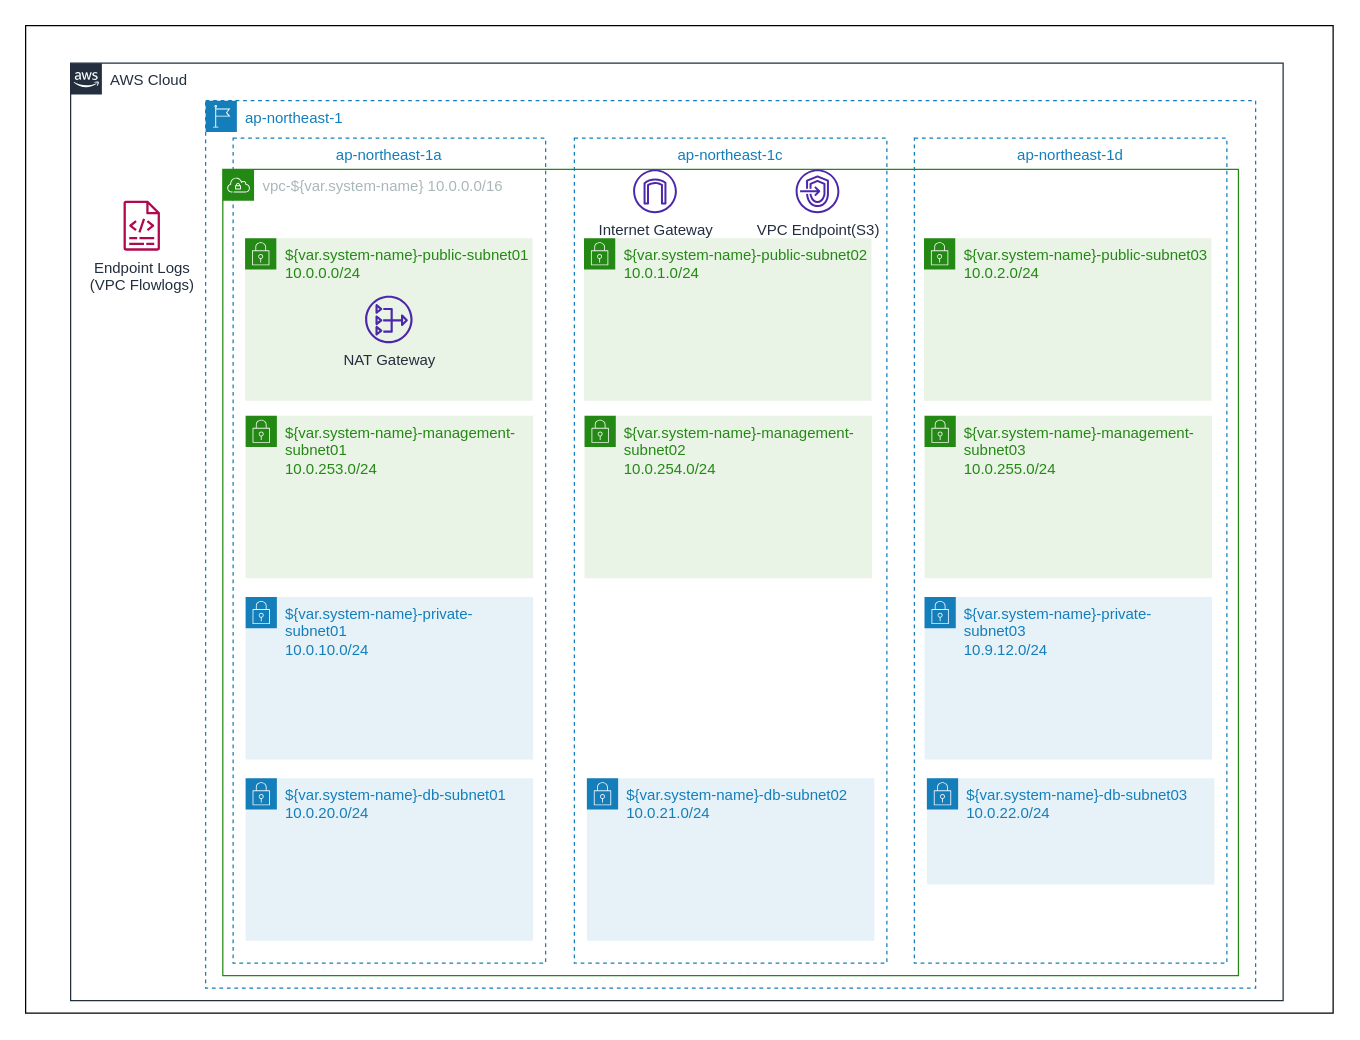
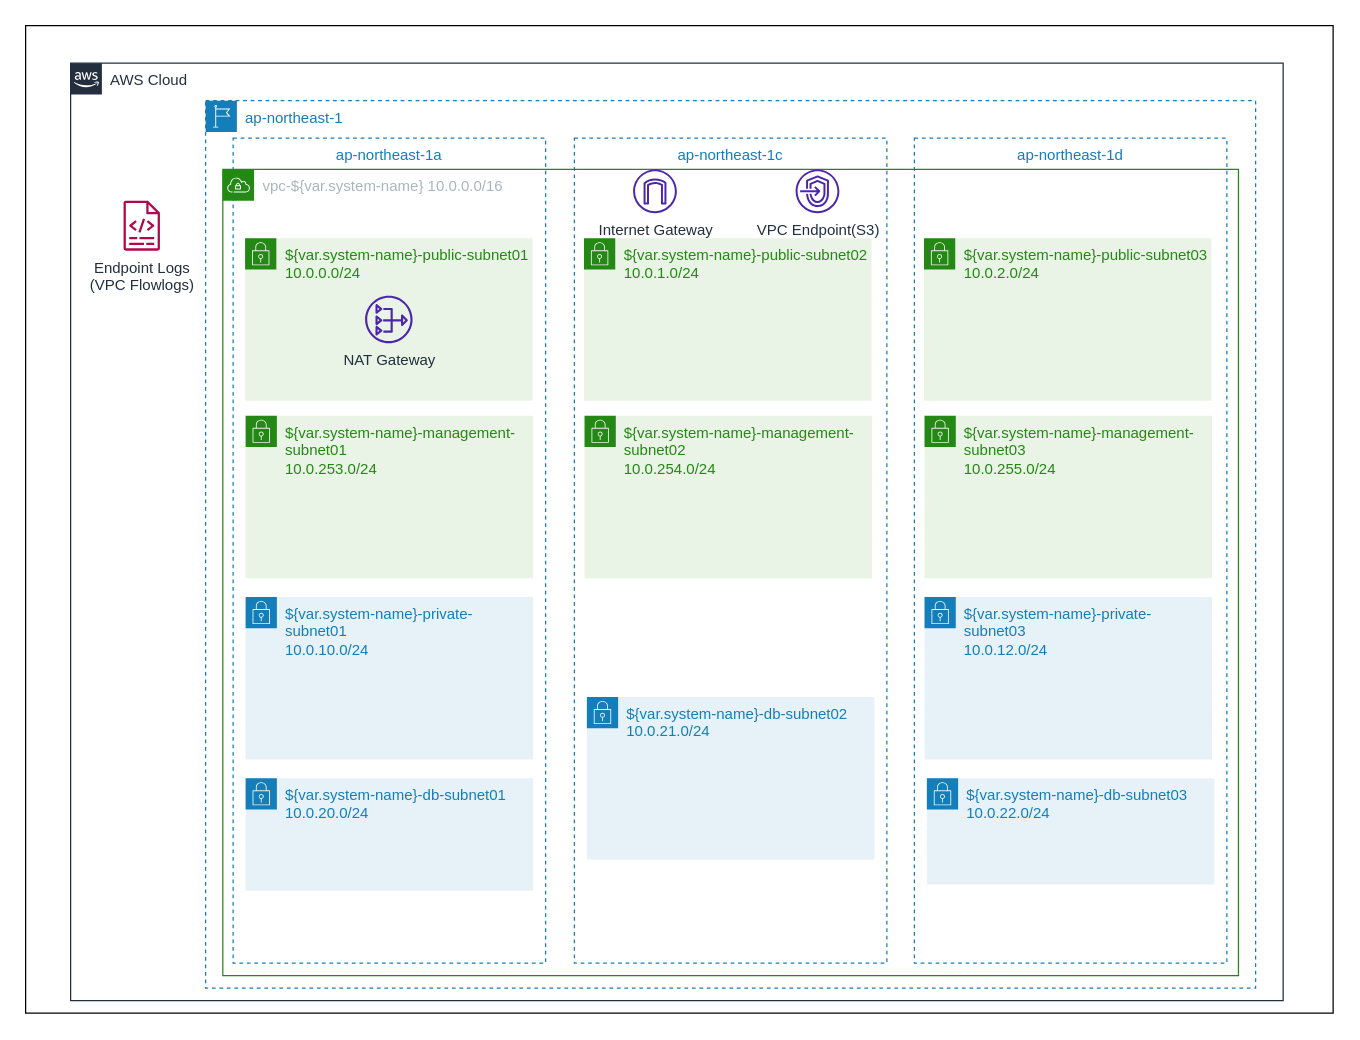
  <mxCell id="0" />
  <mxCell id="1" parent="0" />
  <mxCell id="2" value="" style="rounded=0;whiteSpace=wrap;html=1;" parent="1" vertex="1"><mxGeometry x="20" y="20" width="1046" height="790" as="geometry" /></mxCell>
  <mxCell id="3" value="AWS Cloud" style="points=[[0,0],[0.25,0],[0.5,0],[0.75,0],[1,0],[1,0.25],[1,0.5],[1,0.75],[1,1],[0.75,1],[0.5,1],[0.25,1],[0,1],[0,0.75],[0,0.5],[0,0.25]];outlineConnect=0;gradientColor=none;html=1;whiteSpace=wrap;fontSize=12;fontStyle=0;container=1;pointerEvents=0;collapsible=0;recursiveResize=0;shape=mxgraph.aws4.group;grIcon=mxgraph.aws4.group_aws_cloud_alt;strokeColor=#232F3E;fillColor=none;verticalAlign=top;align=left;spacingLeft=30;fontColor=#232F3E;dashed=0;" parent="1" vertex="1"><mxGeometry x="56" y="50" width="970" height="750" as="geometry" /></mxCell>
  <mxCell id="4" value="ap-northeast-1" style="points=[[0,0],[0.25,0],[0.5,0],[0.75,0],[1,0],[1,0.25],[1,0.5],[1,0.75],[1,1],[0.75,1],[0.5,1],[0.25,1],[0,1],[0,0.75],[0,0.5],[0,0.25]];outlineConnect=0;gradientColor=none;html=1;whiteSpace=wrap;fontSize=12;fontStyle=0;container=1;pointerEvents=0;collapsible=0;recursiveResize=0;shape=mxgraph.aws4.group;grIcon=mxgraph.aws4.group_region;strokeColor=#147EBA;fillColor=none;verticalAlign=top;align=left;spacingLeft=30;fontColor=#147EBA;dashed=1;" parent="3" vertex="1"><mxGeometry x="108" y="30" width="840" height="710" as="geometry" /></mxCell>
  <mxCell id="5" value="ap-northeast-1a" style="fillColor=none;strokeColor=#147EBA;dashed=1;verticalAlign=top;fontStyle=0;fontColor=#147EBA;" parent="4" vertex="1"><mxGeometry x="22" y="30" width="250" height="660" as="geometry" /></mxCell>
  <mxCell id="6" value="ap-northeast-1c" style="fillColor=none;strokeColor=#147EBA;dashed=1;verticalAlign=top;fontStyle=0;fontColor=#147EBA;" parent="4" vertex="1"><mxGeometry x="295" y="30" width="250" height="660" as="geometry" /></mxCell>
  <mxCell id="7" value="ap-northeast-1d" style="fillColor=none;strokeColor=#147EBA;dashed=1;verticalAlign=top;fontStyle=0;fontColor=#147EBA;" parent="4" vertex="1"><mxGeometry x="567" y="30" width="250" height="660" as="geometry" /></mxCell>
  <mxCell id="8" value="vpc-${var.system-name} 10.0.0.0/16" style="points=[[0,0],[0.25,0],[0.5,0],[0.75,0],[1,0],[1,0.25],[1,0.5],[1,0.75],[1,1],[0.75,1],[0.5,1],[0.25,1],[0,1],[0,0.75],[0,0.5],[0,0.25]];outlineConnect=0;gradientColor=none;html=1;whiteSpace=wrap;fontSize=12;fontStyle=0;container=1;pointerEvents=0;collapsible=0;recursiveResize=0;shape=mxgraph.aws4.group;grIcon=mxgraph.aws4.group_vpc;strokeColor=#248814;fillColor=none;verticalAlign=top;align=left;spacingLeft=30;fontColor=#AAB7B8;dashed=0;" parent="4" vertex="1"><mxGeometry x="13.75" y="55" width="812.5" height="645" as="geometry" /></mxCell>
- <mxCell id="9" value="${var.system-name}-db-subnet02&lt;br&gt;10.0.21.0/24" style="points=[[0,0],[0.25,0],[0.5,0],[0.75,0],[1,0],[1,0.25],[1,0.5],[1,0.75],[1,1],[0.75,1],[0.5,1],[0.25,1],[0,1],[0,0.75],[0,0.5],[0,0.25]];outlineConnect=0;gradientColor=none;html=1;whiteSpace=wrap;fontSize=12;fontStyle=0;container=1;pointerEvents=0;collapsible=0;recursiveResize=0;shape=mxgraph.aws4.group;grIcon=mxgraph.aws4.group_security_group;grStroke=0;strokeColor=#147EBA;fillColor=#E6F2F8;verticalAlign=top;align=left;spacingLeft=30;fontColor=#147EBA;dashed=0;" parent="8" vertex="1"><mxGeometry x="291.25" y="487" width="230" height="130" as="geometry" /></mxCell>
+ <mxCell id="9" value="${var.system-name}-db-subnet02&lt;br&gt;10.0.21.0/24" style="points=[[0,0],[0.25,0],[0.5,0],[0.75,0],[1,0],[1,0.25],[1,0.5],[1,0.75],[1,1],[0.75,1],[0.5,1],[0.25,1],[0,1],[0,0.75],[0,0.5],[0,0.25]];outlineConnect=0;gradientColor=none;html=1;whiteSpace=wrap;fontSize=12;fontStyle=0;container=1;pointerEvents=0;collapsible=0;recursiveResize=0;shape=mxgraph.aws4.group;grIcon=mxgraph.aws4.group_security_group;grStroke=0;strokeColor=#147EBA;fillColor=#E6F2F8;verticalAlign=top;align=left;spacingLeft=30;fontColor=#147EBA;dashed=0;" parent="8" vertex="1"><mxGeometry x="291.25" y="422" width="230" height="130" as="geometry" /></mxCell>
  <mxCell id="10" value="${var.system-name}-management-subnet02&lt;br&gt;10.0.254.0/24" style="points=[[0,0],[0.25,0],[0.5,0],[0.75,0],[1,0],[1,0.25],[1,0.5],[1,0.75],[1,1],[0.75,1],[0.5,1],[0.25,1],[0,1],[0,0.75],[0,0.5],[0,0.25]];outlineConnect=0;gradientColor=none;html=1;whiteSpace=wrap;fontSize=12;fontStyle=0;container=1;pointerEvents=0;collapsible=0;recursiveResize=0;shape=mxgraph.aws4.group;grIcon=mxgraph.aws4.group_security_group;grStroke=0;strokeColor=#248814;fillColor=#E9F3E6;verticalAlign=top;align=left;spacingLeft=30;fontColor=#248814;dashed=0;rotation=0;" parent="8" vertex="1"><mxGeometry x="289.38" y="197" width="230" height="130" as="geometry" /></mxCell>
  <mxCell id="11" value="${var.system-name}-management-subnet03&lt;br&gt;10.0.255.0/24" style="points=[[0,0],[0.25,0],[0.5,0],[0.75,0],[1,0],[1,0.25],[1,0.5],[1,0.75],[1,1],[0.75,1],[0.5,1],[0.25,1],[0,1],[0,0.75],[0,0.5],[0,0.25]];outlineConnect=0;gradientColor=none;html=1;whiteSpace=wrap;fontSize=12;fontStyle=0;container=1;pointerEvents=0;collapsible=0;recursiveResize=0;shape=mxgraph.aws4.group;grIcon=mxgraph.aws4.group_security_group;grStroke=0;strokeColor=#248814;fillColor=#E9F3E6;verticalAlign=top;align=left;spacingLeft=30;fontColor=#248814;dashed=0;rotation=0;" parent="8" vertex="1"><mxGeometry x="561.37" y="197" width="230" height="130" as="geometry" /></mxCell>
- <mxCell id="12" value="${var.system-name}-private-subnet03&lt;br&gt;10.9.12.0/24" style="points=[[0,0],[0.25,0],[0.5,0],[0.75,0],[1,0],[1,0.25],[1,0.5],[1,0.75],[1,1],[0.75,1],[0.5,1],[0.25,1],[0,1],[0,0.75],[0,0.5],[0,0.25]];outlineConnect=0;gradientColor=none;html=1;whiteSpace=wrap;fontSize=12;fontStyle=0;container=1;pointerEvents=0;collapsible=0;recursiveResize=0;shape=mxgraph.aws4.group;grIcon=mxgraph.aws4.group_security_group;grStroke=0;strokeColor=#147EBA;fillColor=#E6F2F8;verticalAlign=top;align=left;spacingLeft=30;fontColor=#147EBA;dashed=0;" parent="8" vertex="1"><mxGeometry x="561.37" y="342" width="230" height="130" as="geometry" /></mxCell>
+ <mxCell id="12" value="${var.system-name}-private-subnet03&lt;br&gt;10.0.12.0/24" style="points=[[0,0],[0.25,0],[0.5,0],[0.75,0],[1,0],[1,0.25],[1,0.5],[1,0.75],[1,1],[0.75,1],[0.5,1],[0.25,1],[0,1],[0,0.75],[0,0.5],[0,0.25]];outlineConnect=0;gradientColor=none;html=1;whiteSpace=wrap;fontSize=12;fontStyle=0;container=1;pointerEvents=0;collapsible=0;recursiveResize=0;shape=mxgraph.aws4.group;grIcon=mxgraph.aws4.group_security_group;grStroke=0;strokeColor=#147EBA;fillColor=#E6F2F8;verticalAlign=top;align=left;spacingLeft=30;fontColor=#147EBA;dashed=0;" parent="8" vertex="1"><mxGeometry x="561.37" y="342" width="230" height="130" as="geometry" /></mxCell>
  <mxCell id="13" value="${var.system-name}-db-subnet03&lt;br&gt;10.0.22.0/24" style="points=[[0,0],[0.25,0],[0.5,0],[0.75,0],[1,0],[1,0.25],[1,0.5],[1,0.75],[1,1],[0.75,1],[0.5,1],[0.25,1],[0,1],[0,0.75],[0,0.5],[0,0.25]];outlineConnect=0;gradientColor=none;html=1;whiteSpace=wrap;fontSize=12;fontStyle=0;container=1;pointerEvents=0;collapsible=0;recursiveResize=0;shape=mxgraph.aws4.group;grIcon=mxgraph.aws4.group_security_group;grStroke=0;strokeColor=#147EBA;fillColor=#E6F2F8;verticalAlign=top;align=left;spacingLeft=30;fontColor=#147EBA;dashed=0;" parent="8" vertex="1"><mxGeometry x="563.25" y="487" width="230" height="85" as="geometry" /></mxCell>
  <mxCell id="14" value="Internet Gateway" style="sketch=0;outlineConnect=0;fontColor=#232F3E;gradientColor=none;fillColor=#4D27AA;strokeColor=none;dashed=0;verticalLabelPosition=bottom;verticalAlign=top;align=center;html=1;fontSize=12;fontStyle=0;aspect=fixed;pointerEvents=1;shape=mxgraph.aws4.internet_gateway;" parent="8" vertex="1"><mxGeometry x="328.25" width="35" height="35" as="geometry" /></mxCell>
  <mxCell id="15" value="${var.system-name}-public-subnet02&lt;br&gt;10.0.1.0/24" style="points=[[0,0],[0.25,0],[0.5,0],[0.75,0],[1,0],[1,0.25],[1,0.5],[1,0.75],[1,1],[0.75,1],[0.5,1],[0.25,1],[0,1],[0,0.75],[0,0.5],[0,0.25]];outlineConnect=0;gradientColor=none;html=1;whiteSpace=wrap;fontSize=12;fontStyle=0;container=1;pointerEvents=0;collapsible=0;recursiveResize=0;shape=mxgraph.aws4.group;grIcon=mxgraph.aws4.group_security_group;grStroke=0;strokeColor=#248814;fillColor=#E9F3E6;verticalAlign=top;align=left;spacingLeft=30;fontColor=#248814;dashed=0;rotation=0;" vertex="1" parent="8"><mxGeometry x="288.95" y="55" width="230" height="130" as="geometry" /></mxCell>
  <mxCell id="16" value="${var.system-name}-public-subnet03&lt;br&gt;10.0.2.0/24" style="points=[[0,0],[0.25,0],[0.5,0],[0.75,0],[1,0],[1,0.25],[1,0.5],[1,0.75],[1,1],[0.75,1],[0.5,1],[0.25,1],[0,1],[0,0.75],[0,0.5],[0,0.25]];outlineConnect=0;gradientColor=none;html=1;whiteSpace=wrap;fontSize=12;fontStyle=0;container=1;pointerEvents=0;collapsible=0;recursiveResize=0;shape=mxgraph.aws4.group;grIcon=mxgraph.aws4.group_security_group;grStroke=0;strokeColor=#248814;fillColor=#E9F3E6;verticalAlign=top;align=left;spacingLeft=30;fontColor=#248814;dashed=0;rotation=0;" vertex="1" parent="8"><mxGeometry x="560.94" y="55" width="230" height="130" as="geometry" /></mxCell>
  <mxCell id="17" value="${var.system-name}-public-subnet01&lt;br&gt;10.0.0.0/24" style="points=[[0,0],[0.25,0],[0.5,0],[0.75,0],[1,0],[1,0.25],[1,0.5],[1,0.75],[1,1],[0.75,1],[0.5,1],[0.25,1],[0,1],[0,0.75],[0,0.5],[0,0.25]];outlineConnect=0;gradientColor=none;html=1;whiteSpace=wrap;fontSize=12;fontStyle=0;container=1;pointerEvents=0;collapsible=0;recursiveResize=0;shape=mxgraph.aws4.group;grIcon=mxgraph.aws4.group_security_group;grStroke=0;strokeColor=#248814;fillColor=#E9F3E6;verticalAlign=top;align=left;spacingLeft=30;fontColor=#248814;dashed=0;rotation=0;" vertex="1" parent="8"><mxGeometry x="17.82" y="55" width="230" height="130" as="geometry" /></mxCell>
  <mxCell id="18" value="NAT Gateway" style="sketch=0;outlineConnect=0;fontColor=#232F3E;gradientColor=none;fillColor=#4D27AA;strokeColor=none;dashed=0;verticalLabelPosition=bottom;verticalAlign=top;align=center;html=1;fontSize=12;fontStyle=0;aspect=fixed;pointerEvents=1;shape=mxgraph.aws4.nat_gateway;" vertex="1" parent="17"><mxGeometry x="96" y="46" width="38" height="38" as="geometry" /></mxCell>
  <mxCell id="19" value="${var.system-name}-management-subnet01&lt;br&gt;10.0.253.0/24" style="points=[[0,0],[0.25,0],[0.5,0],[0.75,0],[1,0],[1,0.25],[1,0.5],[1,0.75],[1,1],[0.75,1],[0.5,1],[0.25,1],[0,1],[0,0.75],[0,0.5],[0,0.25]];outlineConnect=0;gradientColor=none;html=1;whiteSpace=wrap;fontSize=12;fontStyle=0;container=1;pointerEvents=0;collapsible=0;recursiveResize=0;shape=mxgraph.aws4.group;grIcon=mxgraph.aws4.group_security_group;grStroke=0;strokeColor=#248814;fillColor=#E9F3E6;verticalAlign=top;align=left;spacingLeft=30;fontColor=#248814;dashed=0;rotation=0;" parent="4" vertex="1"><mxGeometry x="32" y="252" width="230" height="130" as="geometry" /></mxCell>
- <mxCell id="20" value="${var.system-name}-db-subnet01&lt;br&gt;10.0.20.0/24" style="points=[[0,0],[0.25,0],[0.5,0],[0.75,0],[1,0],[1,0.25],[1,0.5],[1,0.75],[1,1],[0.75,1],[0.5,1],[0.25,1],[0,1],[0,0.75],[0,0.5],[0,0.25]];outlineConnect=0;gradientColor=none;html=1;whiteSpace=wrap;fontSize=12;fontStyle=0;container=1;pointerEvents=0;collapsible=0;recursiveResize=0;shape=mxgraph.aws4.group;grIcon=mxgraph.aws4.group_security_group;grStroke=0;strokeColor=#147EBA;fillColor=#E6F2F8;verticalAlign=top;align=left;spacingLeft=30;fontColor=#147EBA;dashed=0;" parent="4" vertex="1"><mxGeometry x="32" y="542" width="230" height="130" as="geometry" /></mxCell>
+ <mxCell id="20" value="${var.system-name}-db-subnet01&lt;br&gt;10.0.20.0/24" style="points=[[0,0],[0.25,0],[0.5,0],[0.75,0],[1,0],[1,0.25],[1,0.5],[1,0.75],[1,1],[0.75,1],[0.5,1],[0.25,1],[0,1],[0,0.75],[0,0.5],[0,0.25]];outlineConnect=0;gradientColor=none;html=1;whiteSpace=wrap;fontSize=12;fontStyle=0;container=1;pointerEvents=0;collapsible=0;recursiveResize=0;shape=mxgraph.aws4.group;grIcon=mxgraph.aws4.group_security_group;grStroke=0;strokeColor=#147EBA;fillColor=#E6F2F8;verticalAlign=top;align=left;spacingLeft=30;fontColor=#147EBA;dashed=0;" parent="4" vertex="1"><mxGeometry x="32" y="542" width="230" height="90" as="geometry" /></mxCell>
  <mxCell id="21" value="${var.system-name}-private-subnet01&lt;br&gt;10.0.10.0/24" style="points=[[0,0],[0.25,0],[0.5,0],[0.75,0],[1,0],[1,0.25],[1,0.5],[1,0.75],[1,1],[0.75,1],[0.5,1],[0.25,1],[0,1],[0,0.75],[0,0.5],[0,0.25]];outlineConnect=0;gradientColor=none;html=1;whiteSpace=wrap;fontSize=12;fontStyle=0;container=1;pointerEvents=0;collapsible=0;recursiveResize=0;shape=mxgraph.aws4.group;grIcon=mxgraph.aws4.group_security_group;grStroke=0;strokeColor=#147EBA;fillColor=#E6F2F8;verticalAlign=top;align=left;spacingLeft=30;fontColor=#147EBA;dashed=0;" parent="4" vertex="1"><mxGeometry x="32" y="397" width="230" height="130" as="geometry" /></mxCell>
  <mxCell id="22" value="VPC Endpoint(S3)" style="sketch=0;outlineConnect=0;fontColor=#232F3E;gradientColor=none;fillColor=#4D27AA;strokeColor=none;dashed=0;verticalLabelPosition=bottom;verticalAlign=top;align=center;html=1;fontSize=12;fontStyle=0;aspect=fixed;pointerEvents=1;shape=mxgraph.aws4.endpoints;rotation=0;" parent="4" vertex="1"><mxGeometry x="472" y="55" width="35" height="35" as="geometry" /></mxCell>
  <mxCell id="23" value="Endpoint Logs&lt;br&gt;(VPC Flowlogs)" style="sketch=0;outlineConnect=0;fontColor=#232F3E;gradientColor=none;fillColor=#B0084D;strokeColor=none;dashed=0;verticalLabelPosition=bottom;verticalAlign=top;align=center;html=1;fontSize=12;fontStyle=0;aspect=fixed;pointerEvents=1;shape=mxgraph.aws4.logs;" parent="3" vertex="1"><mxGeometry x="30" y="110" width="53.79" height="40" as="geometry" /></mxCell>
